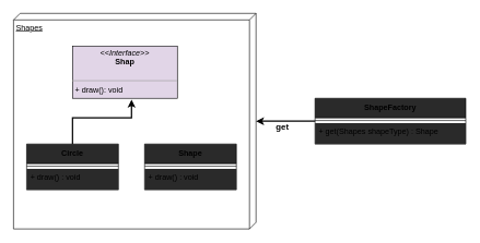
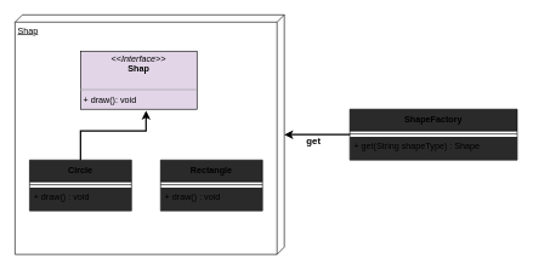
  <mxCell id="0" />
  <mxCell id="1" parent="0" />
- <mxCell id="2" value="Shapes" style="verticalAlign=top;align=left;spacingTop=8;spacingLeft=2;spacingRight=12;shape=cube;size=10;direction=south;fontStyle=4;html=1;" vertex="1" parent="1"><mxGeometry x="20" y="20" width="370" height="330" as="geometry" /></mxCell>
+ <mxCell id="2" value="Shap" style="verticalAlign=top;align=left;spacingTop=8;spacingLeft=2;spacingRight=12;shape=cube;size=10;direction=south;fontStyle=4;html=1;" vertex="1" parent="1"><mxGeometry x="20" y="20" width="370" height="330" as="geometry" /></mxCell>
  <mxCell id="3" value="Circle" style="swimlane;fontStyle=1;align=center;verticalAlign=top;childLayout=stackLayout;horizontal=1;startSize=30;horizontalStack=0;resizeParent=1;resizeParentMax=0;resizeLast=0;collapsible=1;marginBottom=0;fillColor=#2A2A2A;" parent="1" vertex="1"><mxGeometry x="40" y="220" width="140" height="70" as="geometry"><mxRectangle x="30" y="290" width="70" height="30" as="alternateBounds" /></mxGeometry></mxCell>
  <mxCell id="4" value="" style="line;strokeWidth=1;fillColor=none;align=left;verticalAlign=middle;spacingTop=-1;spacingLeft=3;spacingRight=3;rotatable=0;labelPosition=right;points=[];portConstraint=eastwest;" parent="3" vertex="1"><mxGeometry y="30" width="140" height="8" as="geometry" /></mxCell>
  <mxCell id="5" value="+ draw() : void" style="text;strokeColor=none;align=left;verticalAlign=top;spacingLeft=4;spacingRight=4;overflow=hidden;rotatable=0;points=[[0,0.5],[1,0.5]];portConstraint=eastwest;fillColor=#2a2a2a;" parent="3" vertex="1"><mxGeometry y="38" width="140" height="32" as="geometry" /></mxCell>
  <mxCell id="6" value="&lt;p style=&quot;margin: 0px ; margin-top: 4px ; text-align: center&quot;&gt;&lt;i&gt;&amp;lt;&amp;lt;Interface&amp;gt;&amp;gt;&lt;/i&gt;&lt;br&gt;&lt;b&gt;Shap&lt;/b&gt;&lt;/p&gt;&lt;br&gt;&lt;hr size=&quot;1&quot;&gt;&lt;p style=&quot;margin: 0px ; margin-left: 4px&quot;&gt;+ draw(): void&lt;/p&gt;" style="verticalAlign=top;align=left;overflow=fill;fontSize=12;fontFamily=Helvetica;html=1;fillColor=#e1d5e7;" parent="1" vertex="1"><mxGeometry x="110" y="70" width="160" height="80" as="geometry" /></mxCell>
- <mxCell id="7" value="Shape" style="swimlane;fontStyle=1;align=center;verticalAlign=top;childLayout=stackLayout;horizontal=1;startSize=30;horizontalStack=0;resizeParent=1;resizeParentMax=0;resizeLast=0;collapsible=1;marginBottom=0;fillColor=#2A2A2A;" vertex="1" parent="1"><mxGeometry x="220" y="220" width="140" height="70" as="geometry" /></mxCell>
+ <mxCell id="7" value="Rectangle" style="swimlane;fontStyle=1;align=center;verticalAlign=top;childLayout=stackLayout;horizontal=1;startSize=30;horizontalStack=0;resizeParent=1;resizeParentMax=0;resizeLast=0;collapsible=1;marginBottom=0;fillColor=#2A2A2A;" vertex="1" parent="1"><mxGeometry x="220" y="220" width="140" height="70" as="geometry" /></mxCell>
  <mxCell id="8" value="" style="line;strokeWidth=1;fillColor=none;align=left;verticalAlign=middle;spacingTop=-1;spacingLeft=3;spacingRight=3;rotatable=0;labelPosition=right;points=[];portConstraint=eastwest;" vertex="1" parent="7"><mxGeometry y="30" width="140" height="8" as="geometry" /></mxCell>
  <mxCell id="9" value="+ draw() : void" style="text;strokeColor=none;align=left;verticalAlign=top;spacingLeft=4;spacingRight=4;overflow=hidden;rotatable=0;points=[[0,0.5],[1,0.5]];portConstraint=eastwest;fillColor=#2a2a2a;" vertex="1" parent="7"><mxGeometry y="38" width="140" height="32" as="geometry" /></mxCell>
  <mxCell id="10" value="" style="endArrow=classic;endFill=1;html=1;strokeColor=#000000;strokeWidth=2;edgeStyle=orthogonalEdgeStyle;rounded=0;exitX=0.5;exitY=0;exitDx=0;exitDy=0;" edge="1" parent="1" source="3"><mxGeometry width="160" relative="1" as="geometry"><mxPoint x="110" y="210" as="sourcePoint" /><mxPoint x="200" y="152" as="targetPoint" /><Array as="points"><mxPoint x="110" y="180" /><mxPoint x="200" y="180" /></Array></mxGeometry></mxCell>
  <mxCell id="11" style="edgeStyle=orthogonalEdgeStyle;rounded=0;orthogonalLoop=1;jettySize=auto;html=1;exitX=0;exitY=0.5;exitDx=0;exitDy=0;endArrow=classic;endFill=1;strokeColor=#000000;strokeWidth=2;" edge="1" parent="1" source="12" target="2"><mxGeometry relative="1" as="geometry" /></mxCell>
  <mxCell id="12" value="ShapeFactory" style="swimlane;fontStyle=1;align=center;verticalAlign=top;childLayout=stackLayout;horizontal=1;startSize=30;horizontalStack=0;resizeParent=1;resizeParentMax=0;resizeLast=0;collapsible=1;marginBottom=0;fillColor=#2A2A2A;" vertex="1" parent="1"><mxGeometry x="480" y="150" width="230" height="70" as="geometry" /></mxCell>
  <mxCell id="13" value="" style="line;strokeWidth=1;fillColor=none;align=left;verticalAlign=middle;spacingTop=-1;spacingLeft=3;spacingRight=3;rotatable=0;labelPosition=right;points=[];portConstraint=eastwest;" vertex="1" parent="12"><mxGeometry y="30" width="230" height="8" as="geometry" /></mxCell>
- <mxCell id="14" value="+ get(Shapes shapeType) : Shape" style="text;strokeColor=none;align=left;verticalAlign=top;spacingLeft=4;spacingRight=4;overflow=hidden;rotatable=0;points=[[0,0.5],[1,0.5]];portConstraint=eastwest;fillColor=#2a2a2a;" vertex="1" parent="12"><mxGeometry y="38" width="230" height="32" as="geometry" /></mxCell>
+ <mxCell id="14" value="+ get(String shapeType) : Shape" style="text;strokeColor=none;align=left;verticalAlign=top;spacingLeft=4;spacingRight=4;overflow=hidden;rotatable=0;points=[[0,0.5],[1,0.5]];portConstraint=eastwest;fillColor=#2a2a2a;" vertex="1" parent="12"><mxGeometry y="38" width="230" height="32" as="geometry" /></mxCell>
  <mxCell id="15" value="&lt;font color=&quot;#000000&quot; style=&quot;font-size: 13px&quot;&gt;get&lt;/font&gt;" style="text;strokeColor=none;fillColor=none;html=1;fontSize=24;fontStyle=1;verticalAlign=middle;align=center;" vertex="1" parent="1"><mxGeometry x="380" y="170" width="100" height="40" as="geometry" /></mxCell>
